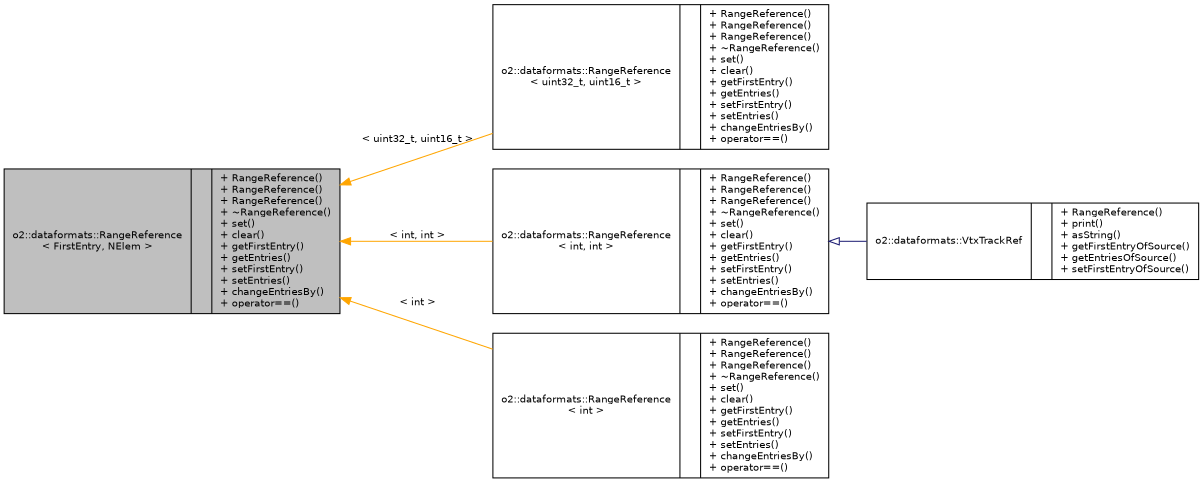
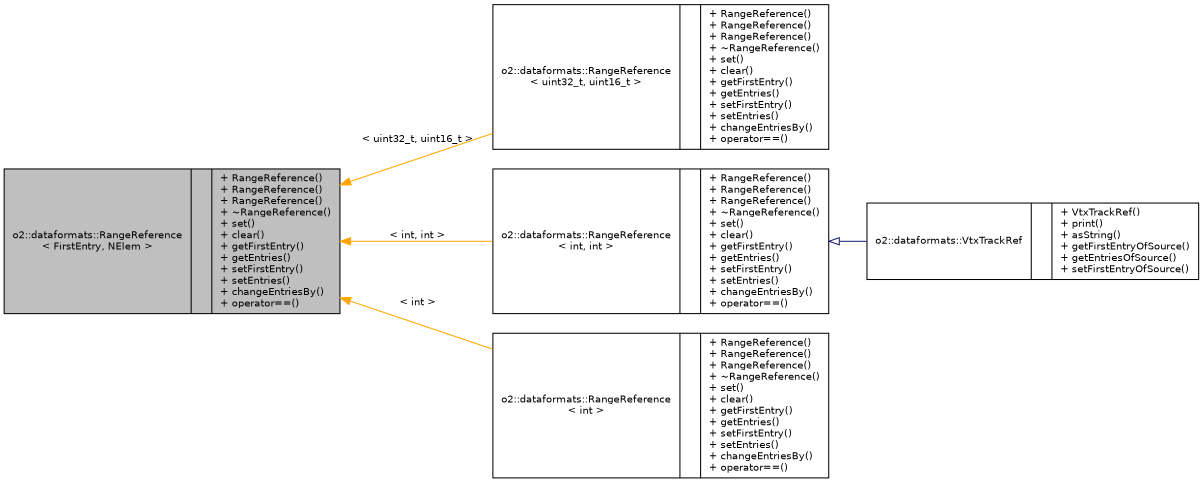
  digraph {
    rankdir=LR
    node [color=black fontname=Helvetica fontsize=10 shape=record]
    edge [color=orange dir=back fontname=Helvetica fontsize=10 labelfontname=Helvetica labelfontsize=10 style=solid]
    n1 [fillcolor=grey75 fontcolor=black height=0.2 label="{o2::dataformats::RangeReference\l\< FirstEntry, NElem \>\n||+ RangeReference()\l+ RangeReference()\l+ RangeReference()\l+ ~RangeReference()\l+ set()\l+ clear()\l+ getFirstEntry()\l+ getEntries()\l+ setFirstEntry()\l+ setEntries()\l+ changeEntriesBy()\l+ operator==()\l}" style=filled width=0.4]
    n2 [height=0.2 label="{o2::dataformats::RangeReference\l\< uint32_t, uint16_t \>\n||+ RangeReference()\l+ RangeReference()\l+ RangeReference()\l+ ~RangeReference()\l+ set()\l+ clear()\l+ getFirstEntry()\l+ getEntries()\l+ setFirstEntry()\l+ setEntries()\l+ changeEntriesBy()\l+ operator==()\l}" width=0.4]
    n3 [height=0.2 label="{o2::dataformats::RangeReference\l\< int, int \>\n||+ RangeReference()\l+ RangeReference()\l+ RangeReference()\l+ ~RangeReference()\l+ set()\l+ clear()\l+ getFirstEntry()\l+ getEntries()\l+ setFirstEntry()\l+ setEntries()\l+ changeEntriesBy()\l+ operator==()\l}" width=0.4]
    n4 [height=0.2 label="{o2::dataformats::RangeReference\l\< int \>\n||+ RangeReference()\l+ RangeReference()\l+ RangeReference()\l+ ~RangeReference()\l+ set()\l+ clear()\l+ getFirstEntry()\l+ getEntries()\l+ setFirstEntry()\l+ setEntries()\l+ changeEntriesBy()\l+ operator==()\l}" width=0.4]
-   n5 [height=0.2 label="{o2::dataformats::VtxTrackRef\n||+ RangeReference()\l+ print()\l+ asString()\l+ getFirstEntryOfSource()\l+ getEntriesOfSource()\l+ setFirstEntryOfSource()\l}" width=0.4]
+   n5 [height=0.2 label="{o2::dataformats::VtxTrackRef\n||+ VtxTrackRef()\l+ print()\l+ asString()\l+ getFirstEntryOfSource()\l+ getEntriesOfSource()\l+ setFirstEntryOfSource()\l}" width=0.4]
    n1 -> n2 [label=" \< uint32_t, uint16_t \>"]
    n1 -> n3 [label=" \< int, int \>"]
    n1 -> n4 [label=" \< int \>"]
    n3 -> n5 [arrowtail=onormal color=midnightblue]
  }
